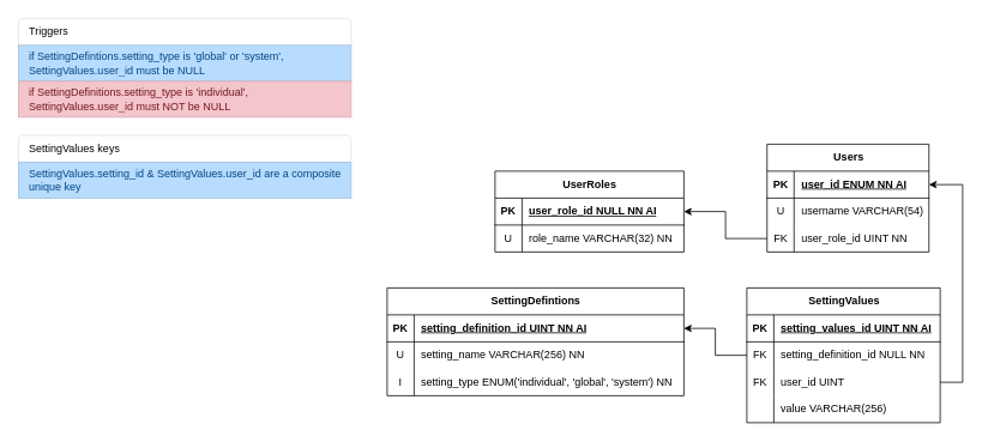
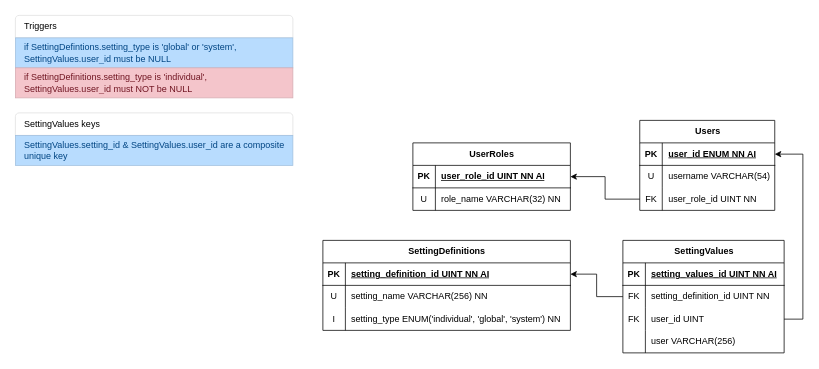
  <mxCell id="0" />
  <mxCell id="1" parent="0" />
  <mxCell id="2" value="Users" style="shape=table;startSize=30;container=1;collapsible=1;childLayout=tableLayout;fixedRows=1;rowLines=0;fontStyle=1;align=center;resizeLast=1;html=1;" vertex="1" parent="1"><mxGeometry x="852.5" y="160" width="180" height="120" as="geometry" /></mxCell>
  <mxCell id="3" value="" style="shape=tableRow;horizontal=0;startSize=0;swimlaneHead=0;swimlaneBody=0;fillColor=none;collapsible=0;dropTarget=0;points=[[0,0.5],[1,0.5]];portConstraint=eastwest;top=0;left=0;right=0;bottom=1;" vertex="1" parent="2"><mxGeometry y="30" width="180" height="30" as="geometry" /></mxCell>
  <mxCell id="4" value="PK" style="shape=partialRectangle;connectable=0;fillColor=none;top=0;left=0;bottom=0;right=0;fontStyle=1;overflow=hidden;whiteSpace=wrap;html=1;" vertex="1" parent="3"><mxGeometry width="30" height="30" as="geometry"><mxRectangle width="30" height="30" as="alternateBounds" /></mxGeometry></mxCell>
  <mxCell id="5" value="user_id ENUM NN AI" style="shape=partialRectangle;connectable=0;fillColor=none;top=0;left=0;bottom=0;right=0;align=left;spacingLeft=6;fontStyle=5;overflow=hidden;whiteSpace=wrap;html=1;" vertex="1" parent="3"><mxGeometry x="30" width="150" height="30" as="geometry"><mxRectangle width="150" height="30" as="alternateBounds" /></mxGeometry></mxCell>
  <mxCell id="6" value="" style="shape=tableRow;horizontal=0;startSize=0;swimlaneHead=0;swimlaneBody=0;fillColor=none;collapsible=0;dropTarget=0;points=[[0,0.5],[1,0.5]];portConstraint=eastwest;top=0;left=0;right=0;bottom=0;" vertex="1" parent="2"><mxGeometry y="60" width="180" height="30" as="geometry" /></mxCell>
  <mxCell id="7" value="U" style="shape=partialRectangle;connectable=0;fillColor=none;top=0;left=0;bottom=0;right=0;editable=1;overflow=hidden;whiteSpace=wrap;html=1;" vertex="1" parent="6"><mxGeometry width="30" height="30" as="geometry"><mxRectangle width="30" height="30" as="alternateBounds" /></mxGeometry></mxCell>
  <mxCell id="8" value="username VARCHAR(54)" style="shape=partialRectangle;connectable=0;fillColor=none;top=0;left=0;bottom=0;right=0;align=left;spacingLeft=6;overflow=hidden;whiteSpace=wrap;html=1;" vertex="1" parent="6"><mxGeometry x="30" width="150" height="30" as="geometry"><mxRectangle width="150" height="30" as="alternateBounds" /></mxGeometry></mxCell>
  <mxCell id="9" value="" style="shape=tableRow;horizontal=0;startSize=0;swimlaneHead=0;swimlaneBody=0;fillColor=none;collapsible=0;dropTarget=0;points=[[0,0.5],[1,0.5]];portConstraint=eastwest;top=0;left=0;right=0;bottom=0;" vertex="1" parent="2"><mxGeometry y="90" width="180" height="30" as="geometry" /></mxCell>
  <mxCell id="10" value="FK" style="shape=partialRectangle;connectable=0;fillColor=none;top=0;left=0;bottom=0;right=0;editable=1;overflow=hidden;whiteSpace=wrap;html=1;" vertex="1" parent="9"><mxGeometry width="30" height="30" as="geometry"><mxRectangle width="30" height="30" as="alternateBounds" /></mxGeometry></mxCell>
  <mxCell id="11" value="user_role_id UINT NN" style="shape=partialRectangle;connectable=0;fillColor=none;top=0;left=0;bottom=0;right=0;align=left;spacingLeft=6;overflow=hidden;whiteSpace=wrap;html=1;" vertex="1" parent="9"><mxGeometry x="30" width="150" height="30" as="geometry"><mxRectangle width="150" height="30" as="alternateBounds" /></mxGeometry></mxCell>
  <mxCell id="12" value="UserRoles" style="shape=table;startSize=30;container=1;collapsible=1;childLayout=tableLayout;fixedRows=1;rowLines=0;fontStyle=1;align=center;resizeLast=1;html=1;" vertex="1" parent="1"><mxGeometry x="550" y="190" width="210" height="90" as="geometry" /></mxCell>
  <mxCell id="13" value="" style="shape=tableRow;horizontal=0;startSize=0;swimlaneHead=0;swimlaneBody=0;fillColor=none;collapsible=0;dropTarget=0;points=[[0,0.5],[1,0.5]];portConstraint=eastwest;top=0;left=0;right=0;bottom=1;" vertex="1" parent="12"><mxGeometry y="30" width="210" height="30" as="geometry" /></mxCell>
  <mxCell id="14" value="PK" style="shape=partialRectangle;connectable=0;fillColor=none;top=0;left=0;bottom=0;right=0;fontStyle=1;overflow=hidden;whiteSpace=wrap;html=1;" vertex="1" parent="13"><mxGeometry width="30" height="30" as="geometry"><mxRectangle width="30" height="30" as="alternateBounds" /></mxGeometry></mxCell>
- <mxCell id="15" value="user_role_id NULL NN AI" style="shape=partialRectangle;connectable=0;fillColor=none;top=0;left=0;bottom=0;right=0;align=left;spacingLeft=6;fontStyle=5;overflow=hidden;whiteSpace=wrap;html=1;" vertex="1" parent="13"><mxGeometry x="30" width="180" height="30" as="geometry"><mxRectangle width="180" height="30" as="alternateBounds" /></mxGeometry></mxCell>
+ <mxCell id="15" value="user_role_id UINT NN AI" style="shape=partialRectangle;connectable=0;fillColor=none;top=0;left=0;bottom=0;right=0;align=left;spacingLeft=6;fontStyle=5;overflow=hidden;whiteSpace=wrap;html=1;" vertex="1" parent="13"><mxGeometry x="30" width="180" height="30" as="geometry"><mxRectangle width="180" height="30" as="alternateBounds" /></mxGeometry></mxCell>
  <mxCell id="16" value="" style="shape=tableRow;horizontal=0;startSize=0;swimlaneHead=0;swimlaneBody=0;fillColor=none;collapsible=0;dropTarget=0;points=[[0,0.5],[1,0.5]];portConstraint=eastwest;top=0;left=0;right=0;bottom=0;" vertex="1" parent="12"><mxGeometry y="60" width="210" height="30" as="geometry" /></mxCell>
  <mxCell id="17" value="U" style="shape=partialRectangle;connectable=0;fillColor=none;top=0;left=0;bottom=0;right=0;editable=1;overflow=hidden;whiteSpace=wrap;html=1;" vertex="1" parent="16"><mxGeometry width="30" height="30" as="geometry"><mxRectangle width="30" height="30" as="alternateBounds" /></mxGeometry></mxCell>
  <mxCell id="18" value="role_name VARCHAR(32) NN" style="shape=partialRectangle;connectable=0;fillColor=none;top=0;left=0;bottom=0;right=0;align=left;spacingLeft=6;overflow=hidden;whiteSpace=wrap;html=1;" vertex="1" parent="16"><mxGeometry x="30" width="180" height="30" as="geometry"><mxRectangle width="180" height="30" as="alternateBounds" /></mxGeometry></mxCell>
- <mxCell id="19" value="SettingDefintions" style="shape=table;startSize=30;container=1;collapsible=1;childLayout=tableLayout;fixedRows=1;rowLines=0;fontStyle=1;align=center;resizeLast=1;html=1;" vertex="1" parent="1"><mxGeometry y="320" width="330" height="120" as="geometry" x="430" /></mxCell>
+ <mxCell id="19" value="SettingDefinitions" style="shape=table;startSize=30;container=1;collapsible=1;childLayout=tableLayout;fixedRows=1;rowLines=0;fontStyle=1;align=center;resizeLast=1;html=1;" vertex="1" parent="1"><mxGeometry y="320" width="330" height="120" as="geometry" x="430" /></mxCell>
  <mxCell id="20" value="" style="shape=tableRow;horizontal=0;startSize=0;swimlaneHead=0;swimlaneBody=0;fillColor=none;collapsible=0;dropTarget=0;points=[[0,0.5],[1,0.5]];portConstraint=eastwest;top=0;left=0;right=0;bottom=1;" vertex="1" parent="19"><mxGeometry y="30" width="330" height="30" as="geometry" /></mxCell>
  <mxCell id="21" value="PK" style="shape=partialRectangle;connectable=0;fillColor=none;top=0;left=0;bottom=0;right=0;fontStyle=1;overflow=hidden;whiteSpace=wrap;html=1;" vertex="1" parent="20"><mxGeometry width="30" height="30" as="geometry"><mxRectangle width="30" height="30" as="alternateBounds" /></mxGeometry></mxCell>
  <mxCell id="22" value="setting_definition_id UINT NN AI" style="shape=partialRectangle;connectable=0;fillColor=none;top=0;left=0;bottom=0;right=0;align=left;spacingLeft=6;fontStyle=5;overflow=hidden;whiteSpace=wrap;html=1;" vertex="1" parent="20"><mxGeometry x="30" width="300" height="30" as="geometry"><mxRectangle width="300" height="30" as="alternateBounds" /></mxGeometry></mxCell>
  <mxCell id="23" value="" style="shape=tableRow;horizontal=0;startSize=0;swimlaneHead=0;swimlaneBody=0;fillColor=none;collapsible=0;dropTarget=0;points=[[0,0.5],[1,0.5]];portConstraint=eastwest;top=0;left=0;right=0;bottom=0;" vertex="1" parent="19"><mxGeometry y="60" width="330" height="30" as="geometry" /></mxCell>
  <mxCell id="24" value="U" style="shape=partialRectangle;connectable=0;fillColor=none;top=0;left=0;bottom=0;right=0;editable=1;overflow=hidden;whiteSpace=wrap;html=1;" vertex="1" parent="23"><mxGeometry width="30" height="30" as="geometry"><mxRectangle width="30" height="30" as="alternateBounds" /></mxGeometry></mxCell>
  <mxCell id="25" value="setting_name VARCHAR(256) NN" style="shape=partialRectangle;connectable=0;fillColor=none;top=0;left=0;bottom=0;right=0;align=left;spacingLeft=6;overflow=hidden;whiteSpace=wrap;html=1;" vertex="1" parent="23"><mxGeometry x="30" width="300" height="30" as="geometry"><mxRectangle width="300" height="30" as="alternateBounds" /></mxGeometry></mxCell>
  <mxCell id="26" value="" style="shape=tableRow;horizontal=0;startSize=0;swimlaneHead=0;swimlaneBody=0;fillColor=none;collapsible=0;dropTarget=0;points=[[0,0.5],[1,0.5]];portConstraint=eastwest;top=0;left=0;right=0;bottom=0;" vertex="1" parent="19"><mxGeometry y="90" width="330" height="30" as="geometry" /></mxCell>
  <mxCell id="27" value="I" style="shape=partialRectangle;connectable=0;fillColor=none;top=0;left=0;bottom=0;right=0;editable=1;overflow=hidden;whiteSpace=wrap;html=1;" vertex="1" parent="26"><mxGeometry width="30" height="30" as="geometry"><mxRectangle width="30" height="30" as="alternateBounds" /></mxGeometry></mxCell>
  <mxCell id="28" value="setting_type ENUM('individual', 'global', 'system') NN" style="shape=partialRectangle;connectable=0;fillColor=none;top=0;left=0;bottom=0;right=0;align=left;spacingLeft=6;overflow=hidden;whiteSpace=wrap;html=1;" vertex="1" parent="26"><mxGeometry x="30" width="300" height="30" as="geometry"><mxRectangle width="300" height="30" as="alternateBounds" /></mxGeometry></mxCell>
  <mxCell id="29" value="SettingValues" style="shape=table;startSize=30;container=1;collapsible=1;childLayout=tableLayout;fixedRows=1;rowLines=0;fontStyle=1;align=center;resizeLast=1;html=1;" vertex="1" parent="1"><mxGeometry x="830" y="320" width="215" height="150" as="geometry" /></mxCell>
  <mxCell id="30" value="" style="shape=tableRow;horizontal=0;startSize=0;swimlaneHead=0;swimlaneBody=0;fillColor=none;collapsible=0;dropTarget=0;points=[[0,0.5],[1,0.5]];portConstraint=eastwest;top=0;left=0;right=0;bottom=1;" vertex="1" parent="29"><mxGeometry y="30" width="215" height="30" as="geometry" /></mxCell>
  <mxCell id="31" value="PK" style="shape=partialRectangle;connectable=0;fillColor=none;top=0;left=0;bottom=0;right=0;fontStyle=1;overflow=hidden;whiteSpace=wrap;html=1;" vertex="1" parent="30"><mxGeometry width="30" height="30" as="geometry"><mxRectangle width="30" height="30" as="alternateBounds" /></mxGeometry></mxCell>
  <mxCell id="32" value="setting_values_id UINT NN AI" style="shape=partialRectangle;connectable=0;fillColor=none;top=0;left=0;bottom=0;right=0;align=left;spacingLeft=6;fontStyle=5;overflow=hidden;whiteSpace=wrap;html=1;" vertex="1" parent="30"><mxGeometry x="30" width="185" height="30" as="geometry"><mxRectangle width="185" height="30" as="alternateBounds" /></mxGeometry></mxCell>
  <mxCell id="33" value="" style="shape=tableRow;horizontal=0;startSize=0;swimlaneHead=0;swimlaneBody=0;fillColor=none;collapsible=0;dropTarget=0;points=[[0,0.5],[1,0.5]];portConstraint=eastwest;top=0;left=0;right=0;bottom=0;" vertex="1" parent="29"><mxGeometry y="60" width="215" height="30" as="geometry" /></mxCell>
  <mxCell id="34" value="FK" style="shape=partialRectangle;connectable=0;fillColor=none;top=0;left=0;bottom=0;right=0;editable=1;overflow=hidden;whiteSpace=wrap;html=1;" vertex="1" parent="33"><mxGeometry width="30" height="30" as="geometry"><mxRectangle width="30" height="30" as="alternateBounds" /></mxGeometry></mxCell>
- <mxCell id="35" value="setting_definition_id NULL NN" style="shape=partialRectangle;connectable=0;fillColor=none;top=0;left=0;bottom=0;right=0;align=left;spacingLeft=6;overflow=hidden;whiteSpace=wrap;html=1;" vertex="1" parent="33"><mxGeometry x="30" width="185" height="30" as="geometry"><mxRectangle width="185" height="30" as="alternateBounds" /></mxGeometry></mxCell>
+ <mxCell id="35" value="setting_definition_id UINT NN" style="shape=partialRectangle;connectable=0;fillColor=none;top=0;left=0;bottom=0;right=0;align=left;spacingLeft=6;overflow=hidden;whiteSpace=wrap;html=1;" vertex="1" parent="33"><mxGeometry x="30" width="185" height="30" as="geometry"><mxRectangle width="185" height="30" as="alternateBounds" /></mxGeometry></mxCell>
  <mxCell id="36" value="" style="shape=tableRow;horizontal=0;startSize=0;swimlaneHead=0;swimlaneBody=0;fillColor=none;collapsible=0;dropTarget=0;points=[[0,0.5],[1,0.5]];portConstraint=eastwest;top=0;left=0;right=0;bottom=0;" vertex="1" parent="29"><mxGeometry y="90" width="215" height="30" as="geometry" /></mxCell>
  <mxCell id="37" value="FK" style="shape=partialRectangle;connectable=0;fillColor=none;top=0;left=0;bottom=0;right=0;editable=1;overflow=hidden;whiteSpace=wrap;html=1;" vertex="1" parent="36"><mxGeometry width="30" height="30" as="geometry"><mxRectangle width="30" height="30" as="alternateBounds" /></mxGeometry></mxCell>
  <mxCell id="38" value="user_id UINT" style="shape=partialRectangle;connectable=0;fillColor=none;top=0;left=0;bottom=0;right=0;align=left;spacingLeft=6;overflow=hidden;whiteSpace=wrap;html=1;" vertex="1" parent="36"><mxGeometry x="30" width="185" height="30" as="geometry"><mxRectangle width="185" height="30" as="alternateBounds" /></mxGeometry></mxCell>
  <mxCell id="39" value="" style="shape=tableRow;horizontal=0;startSize=0;swimlaneHead=0;swimlaneBody=0;fillColor=none;collapsible=0;dropTarget=0;points=[[0,0.5],[1,0.5]];portConstraint=eastwest;top=0;left=0;right=0;bottom=0;" vertex="1" parent="29"><mxGeometry y="120" width="215" height="30" as="geometry" /></mxCell>
  <mxCell id="40" value="" style="shape=partialRectangle;connectable=0;fillColor=none;top=0;left=0;bottom=0;right=0;editable=1;overflow=hidden;whiteSpace=wrap;html=1;" vertex="1" parent="39"><mxGeometry width="30" height="30" as="geometry"><mxRectangle width="30" height="30" as="alternateBounds" /></mxGeometry></mxCell>
- <mxCell id="41" value="value VARCHAR(256)" style="shape=partialRectangle;connectable=0;fillColor=none;top=0;left=0;bottom=0;right=0;align=left;spacingLeft=6;overflow=hidden;whiteSpace=wrap;html=1;" vertex="1" parent="39"><mxGeometry x="30" width="185" height="30" as="geometry"><mxRectangle width="185" height="30" as="alternateBounds" /></mxGeometry></mxCell>
+ <mxCell id="41" value="user VARCHAR(256)" style="shape=partialRectangle;connectable=0;fillColor=none;top=0;left=0;bottom=0;right=0;align=left;spacingLeft=6;overflow=hidden;whiteSpace=wrap;html=1;" vertex="1" parent="39"><mxGeometry x="30" width="185" height="30" as="geometry"><mxRectangle width="185" height="30" as="alternateBounds" /></mxGeometry></mxCell>
  <mxCell id="42" style="edgeStyle=orthogonalEdgeStyle;rounded=0;orthogonalLoop=1;jettySize=auto;html=1;entryX=1;entryY=0.5;entryDx=0;entryDy=0;" edge="1" parent="1" source="33" target="20"><mxGeometry relative="1" as="geometry" /></mxCell>
  <mxCell id="43" style="edgeStyle=orthogonalEdgeStyle;rounded=0;orthogonalLoop=1;jettySize=auto;html=1;entryX=1;entryY=0.5;entryDx=0;entryDy=0;" edge="1" parent="1" source="9" target="13"><mxGeometry relative="1" as="geometry" /></mxCell>
  <mxCell id="44" style="edgeStyle=orthogonalEdgeStyle;rounded=0;orthogonalLoop=1;jettySize=auto;html=1;entryX=1;entryY=0.5;entryDx=0;entryDy=0;" edge="1" parent="1" source="36" target="3"><mxGeometry relative="1" as="geometry"><Array as="points"><mxPoint x="1070" y="425" /><mxPoint x="1070" y="205" /></Array></mxGeometry></mxCell>
  <mxCell id="45" value="" style="swimlane;fontStyle=0;childLayout=stackLayout;horizontal=1;startSize=0;horizontalStack=0;resizeParent=1;resizeParentMax=0;resizeLast=0;collapsible=0;marginBottom=0;whiteSpace=wrap;html=1;strokeColor=none;fillColor=none;" vertex="1" parent="1"><mxGeometry x="20" width="370" height="110" as="geometry" y="20" /></mxCell>
  <mxCell id="46" value="Triggers" style="text;strokeColor=#DFDFDF;fillColor=#FFFFFF;align=left;verticalAlign=middle;spacingLeft=10;spacingRight=10;overflow=hidden;points=[[0,0.5],[1,0.5]];portConstraint=eastwest;rotatable=0;whiteSpace=wrap;html=1;shape=mxgraph.bootstrap.topButton;rSize=5;fontColor=#000000;" vertex="1" parent="45"><mxGeometry width="370" height="30" as="geometry" /></mxCell>
  <mxCell id="47" value="if SettingDefintions.setting_type is 'global' or 'system', SettingValues.user_id must be NULL" style="text;strokeColor=#A1C0DE;fillColor=#B8DCFE;fontColor=#004583;align=left;verticalAlign=middle;spacingLeft=10;spacingRight=10;overflow=hidden;points=[[0,0.5],[1,0.5]];portConstraint=eastwest;rotatable=0;whiteSpace=wrap;html=1;rSize=5;" vertex="1" parent="45"><mxGeometry y="30" width="370" height="40" as="geometry" /></mxCell>
  <mxCell id="48" value="if SettingDefinitions.setting_type is 'individual', SettingValues.user_id must NOT be NULL" style="text;strokeColor=#D5ACB2;fillColor=#F4C5CB;fontColor=#711623;align=left;verticalAlign=middle;spacingLeft=10;spacingRight=10;overflow=hidden;points=[[0,0.5],[1,0.5]];portConstraint=eastwest;rotatable=0;whiteSpace=wrap;html=1;rSize=5;" vertex="1" parent="45"><mxGeometry y="70" width="370" height="40" as="geometry" /></mxCell>
  <mxCell id="49" value="" style="swimlane;fontStyle=0;childLayout=stackLayout;horizontal=1;startSize=0;horizontalStack=0;resizeParent=1;resizeParentMax=0;resizeLast=0;collapsible=0;marginBottom=0;whiteSpace=wrap;html=1;strokeColor=none;fillColor=none;" vertex="1" parent="1"><mxGeometry x="20" y="150" width="370" height="70" as="geometry" /></mxCell>
  <mxCell id="50" value="SettingValues keys" style="text;strokeColor=#DFDFDF;fillColor=#FFFFFF;align=left;verticalAlign=middle;spacingLeft=10;spacingRight=10;overflow=hidden;points=[[0,0.5],[1,0.5]];portConstraint=eastwest;rotatable=0;whiteSpace=wrap;html=1;shape=mxgraph.bootstrap.topButton;rSize=5;fontColor=#000000;" vertex="1" parent="49"><mxGeometry width="370" height="30" as="geometry" /></mxCell>
  <mxCell id="51" value="SettingValues.setting_id &amp;amp; SettingValues.user_id are a composite unique key" style="text;strokeColor=#A1C0DE;fillColor=#B8DCFE;fontColor=#004583;align=left;verticalAlign=middle;spacingLeft=10;spacingRight=10;overflow=hidden;points=[[0,0.5],[1,0.5]];portConstraint=eastwest;rotatable=0;whiteSpace=wrap;html=1;rSize=5;" vertex="1" parent="49"><mxGeometry y="30" width="370" height="40" as="geometry" /></mxCell>
